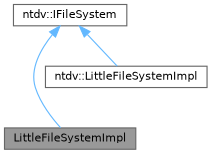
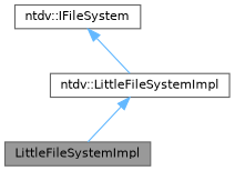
  digraph {
    node [color=gray40 fillcolor=white fontname=Helvetica fontsize=10 shape=box style=filled]
    edge [color=steelblue1 dir=back fontname=Helvetica fontsize=10 labelfontname=Helvetica labelfontsize=10 style=solid]
    n1 [fillcolor=grey60 fontcolor=black height=0.2 label=LittleFileSystemImpl width=0.4]
    n2 [height=0.2 label="ntdv::LittleFileSystemImpl" width=0.4]
    n3 [height=0.2 label="ntdv::IFileSystem" width=0.4]
-   n3 -> n1
+   n2 -> n1
    n3 -> n2
  }
